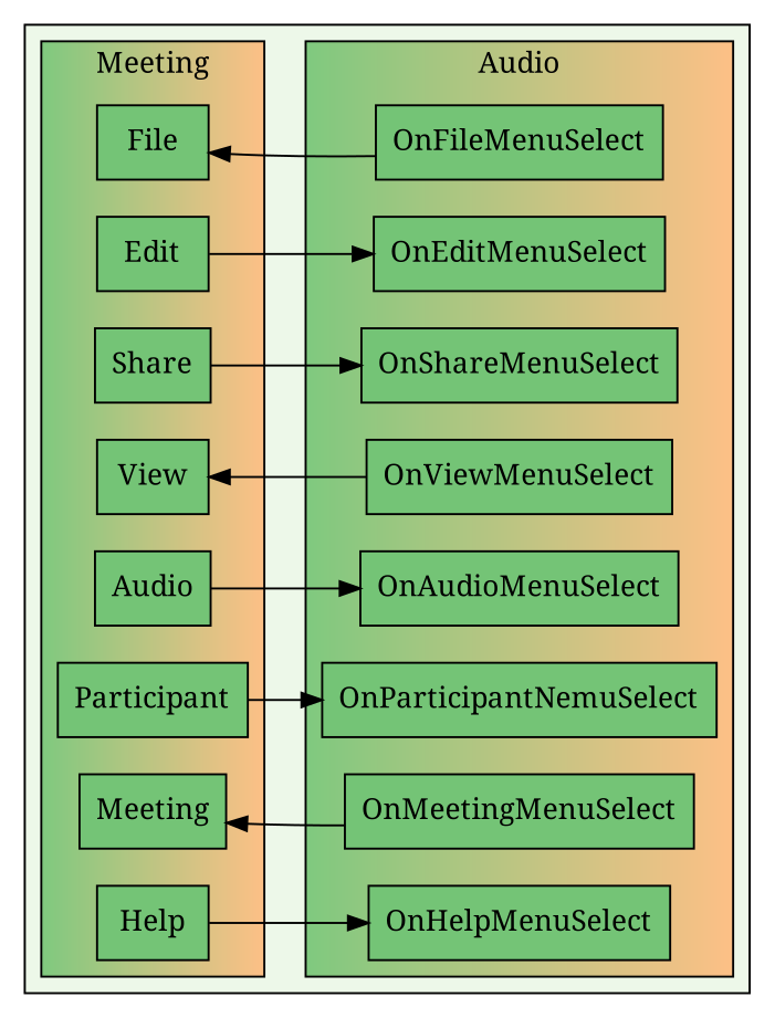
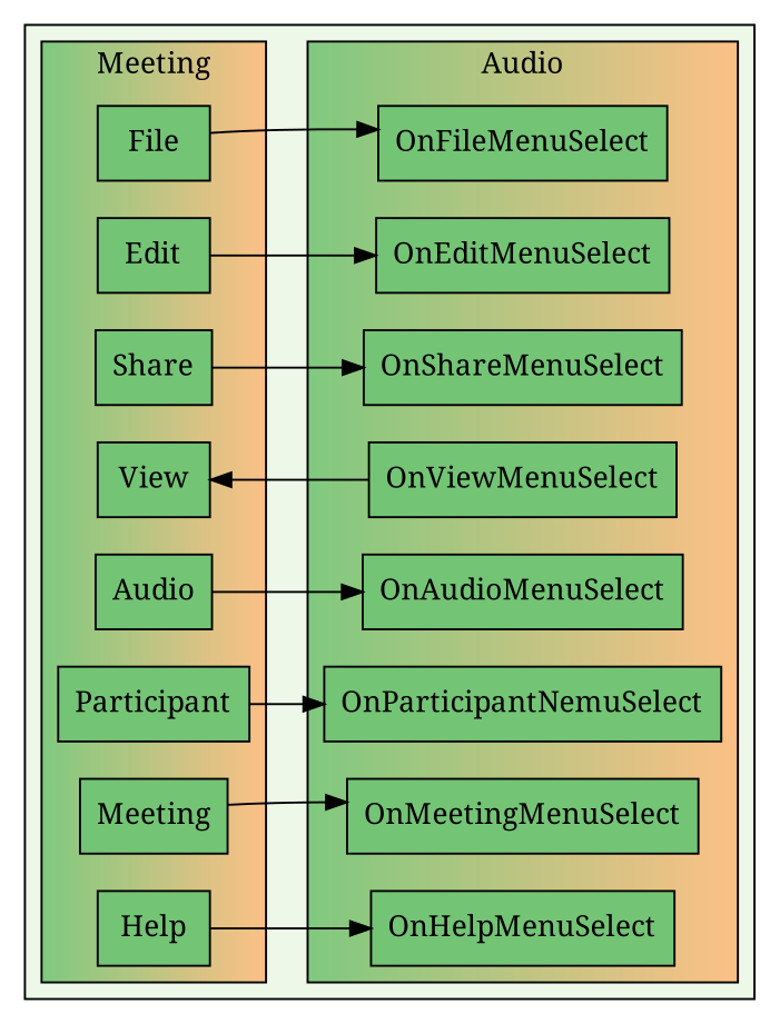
  digraph {
    fontname="Noto Serif"
    rankdir=LR
    node [fillcolor="#74c476" fontname="Noto Serif" shape=box style=filled]
    edge [fontname="Noto Serif"]
    File
    Edit
    Share
    View
    Audio
    Participant
    Meeting
    Help
    OnFileMenuSelect
    OnEditMenuSelect
    OnShareMenuSelect
    OnViewMenuSelect
    OnAudioMenuSelect
    OnParticipantNemuSelect
    OnMeetingMenuSelect
    OnHelpMenuSelect
    subgraph cluster_1 {
      bgcolor="#edf8e9"
      style=striped
      subgraph cluster_2 {
        bgcolor="#edf8e9"
        fillcolor="/accent3/1:/accent3/3"
        label=Meeting
        style=filled
        File
        Edit
        Share
        View
        Audio
        Participant
        Meeting
        Help
      }
      subgraph cluster_3 {
        bgcolor="#edf8e9"
        fillcolor="/accent3/1:/accent3/3"
        label=Audio
        style=filled
        OnFileMenuSelect
        OnEditMenuSelect
        OnShareMenuSelect
        OnViewMenuSelect
        OnAudioMenuSelect
        OnParticipantNemuSelect
        OnMeetingMenuSelect
        OnHelpMenuSelect
      }
    }
-   OnFileMenuSelect -> File
+   File -> OnFileMenuSelect
    Edit -> OnEditMenuSelect
    Share -> OnShareMenuSelect
    Audio -> OnAudioMenuSelect
    Participant -> OnParticipantNemuSelect
-   OnMeetingMenuSelect -> Meeting
+   Meeting -> OnMeetingMenuSelect
    Help -> OnHelpMenuSelect
    OnViewMenuSelect -> View
  }
